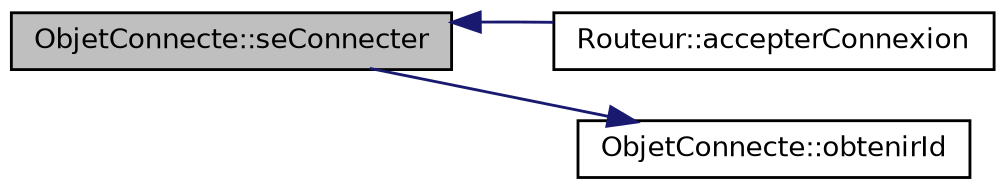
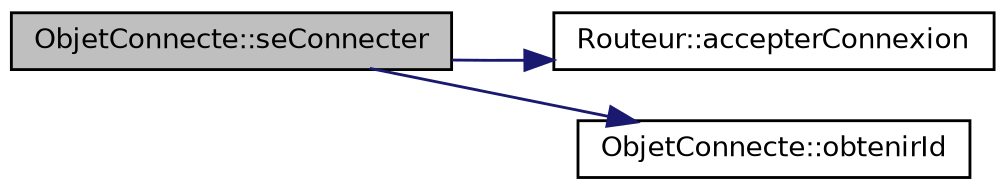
  digraph {
    rankdir=LR
    node [color=black fontname=Helvetica fontsize=10 shape=record]
    edge [color=midnightblue fontname=Helvetica fontsize=10 labelfontname=Helvetica labelfontsize=10 style=solid]
    n1 [fillcolor=grey75 fontcolor=black height=0.2 label="ObjetConnecte::seConnecter" style=filled width=0.4]
    n2 [height=0.2 label="Routeur::accepterConnexion" width=0.4]
    n3 [height=0.2 label="ObjetConnecte::obtenirId" width=0.4]
-   n2 -> n1
+   n1 -> n2
    n1 -> n3
  }
